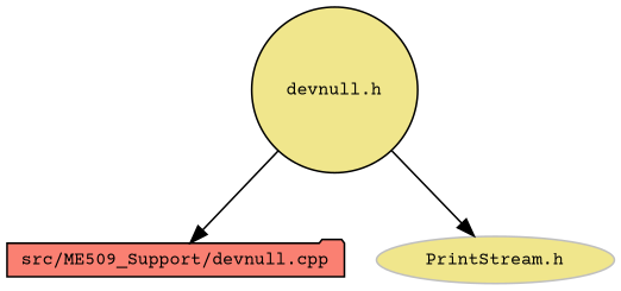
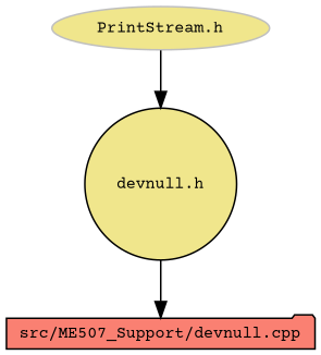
  digraph {
    fontname="Courier Prime"
    node [color=black fillcolor=khaki fontname="Courier Prime" fontsize=10 style=filled]
    edge [color=black fontname="Courier Prime" fontsize=10 labelfontname=Helvetica labelfontsize=10 style=solid]
-   n1 [fillcolor=salmon fontcolor=black height=0.2 label="src/ME509_Support/devnull.cpp" shape=folder width=0.4]
+   n1 [fillcolor=salmon fontcolor=black height=0.2 label="src/ME507_Support/devnull.cpp" shape=folder width=0.4]
    n2 [height=0.2 label="devnull.h" shape=circle width=0.4]
    n3 [color=grey75 height=0.2 label="PrintStream.h" shape=ellipse width=0.4]
    n2 -> n1
-   n2 -> n3
+   n3 -> n2
  }
